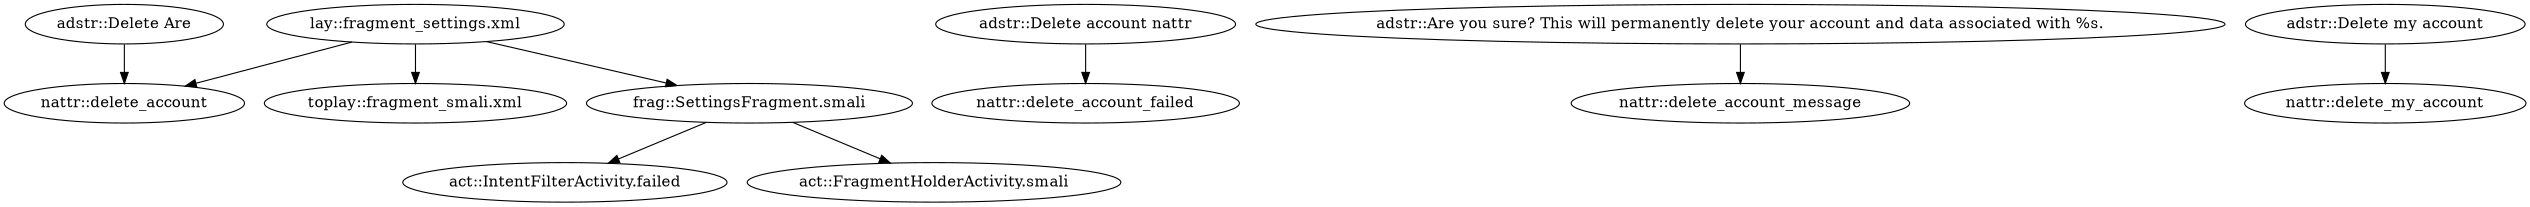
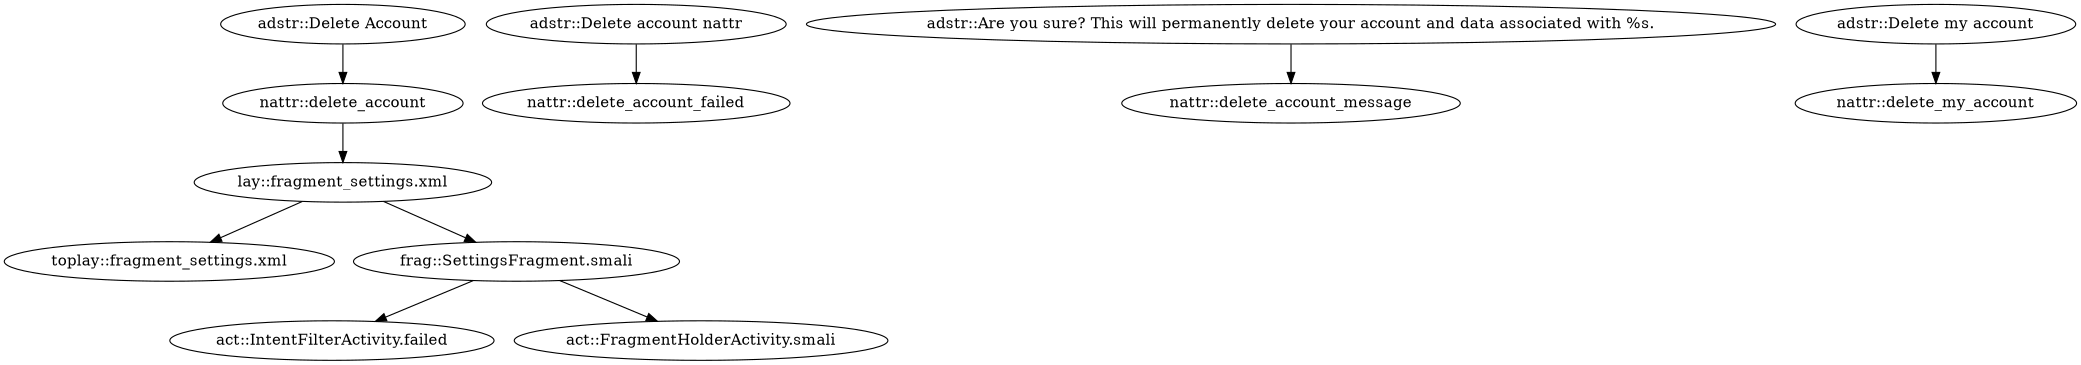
  digraph {
-   "adstr::Delete Account" [label="adstr::Delete Are"]
+   "adstr::Delete Account"
    "nattr::delete_account"
    "lay::fragment_settings.xml"
-   "toplay::fragment_settings.xml" [label="toplay::fragment_smali.xml"]
+   "toplay::fragment_settings.xml"
    "frag::SettingsFragment.smali"
    n6 [label="adstr::Delete account nattr"]
    "nattr::delete_account_failed"
    "adstr::Are you sure? This will permanently delete your account and data associated with %s."
    "nattr::delete_account_message"
    "adstr::Delete my account"
    "nattr::delete_my_account"
    n12 [label="act::IntentFilterActivity.failed"]
    "act::FragmentHolderActivity.smali"
    "adstr::Delete Account" -> "nattr::delete_account"
-   "lay::fragment_settings.xml" -> "nattr::delete_account"
+   "nattr::delete_account" -> "lay::fragment_settings.xml"
    "lay::fragment_settings.xml" -> "toplay::fragment_settings.xml"
    "lay::fragment_settings.xml" -> "frag::SettingsFragment.smali"
    "frag::SettingsFragment.smali" -> n12
    "frag::SettingsFragment.smali" -> "act::FragmentHolderActivity.smali"
    n6 -> "nattr::delete_account_failed"
    "adstr::Are you sure? This will permanently delete your account and data associated with %s." -> "nattr::delete_account_message"
    "adstr::Delete my account" -> "nattr::delete_my_account"
  }
